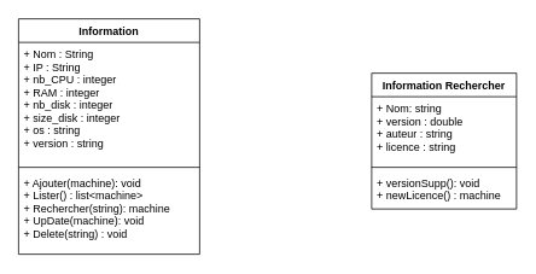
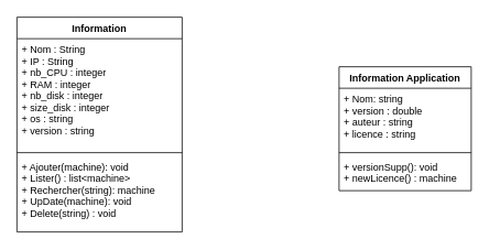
  <mxCell id="0" />
  <mxCell id="1" parent="0" />
  <mxCell id="2" value="Information" style="swimlane;fontStyle=1;align=center;verticalAlign=top;childLayout=stackLayout;horizontal=1;startSize=26;horizontalStack=0;resizeParent=1;resizeParentMax=0;resizeLast=0;collapsible=1;marginBottom=0;" vertex="1" parent="1"><mxGeometry x="20" y="20" width="200" height="260" as="geometry" /></mxCell>
  <mxCell id="3" value="+ Nom : String&#10;+ IP : String&#10;+ nb_CPU : integer&#10;+ RAM : integer&#10;+ nb_disk : integer&#10;+ size_disk : integer&#10;+ os : string&#10;+ version : string" style="text;strokeColor=none;fillColor=none;align=left;verticalAlign=top;spacingLeft=4;spacingRight=4;overflow=hidden;rotatable=0;points=[[0,0.5],[1,0.5]];portConstraint=eastwest;" vertex="1" parent="2"><mxGeometry y="26" width="200" height="134" as="geometry" /></mxCell>
  <mxCell id="4" value="" style="line;strokeWidth=1;fillColor=none;align=left;verticalAlign=middle;spacingTop=-1;spacingLeft=3;spacingRight=3;rotatable=0;labelPosition=right;points=[];portConstraint=eastwest;" vertex="1" parent="2"><mxGeometry y="160" width="200" height="8" as="geometry" /></mxCell>
  <mxCell id="5" value="+ Ajouter(machine): void&#10;+ Lister() : list&lt;machine&gt;&#10;+ Rechercher(string): machine&#10;+ UpDate(machine): void&#10;+ Delete(string) : void" style="text;strokeColor=none;fillColor=none;align=left;verticalAlign=top;spacingLeft=4;spacingRight=4;overflow=hidden;rotatable=0;points=[[0,0.5],[1,0.5]];portConstraint=eastwest;" vertex="1" parent="2"><mxGeometry y="168" width="200" height="92" as="geometry" /></mxCell>
- <mxCell id="6" value="Information Rechercher" style="swimlane;fontStyle=1;align=center;verticalAlign=top;childLayout=stackLayout;horizontal=1;startSize=26;horizontalStack=0;resizeParent=1;resizeParentMax=0;resizeLast=0;collapsible=1;marginBottom=0;" vertex="1" parent="1"><mxGeometry x="410" y="80" width="160" height="150" as="geometry" /></mxCell>
+ <mxCell id="6" value="Information Application" style="swimlane;fontStyle=1;align=center;verticalAlign=top;childLayout=stackLayout;horizontal=1;startSize=26;horizontalStack=0;resizeParent=1;resizeParentMax=0;resizeLast=0;collapsible=1;marginBottom=0;" vertex="1" parent="1"><mxGeometry x="410" y="80" width="160" height="150" as="geometry" /></mxCell>
  <mxCell id="7" value="+ Nom: string&#10;+ version : double&#10;+ auteur : string&#10;+ licence : string" style="text;strokeColor=none;fillColor=none;align=left;verticalAlign=top;spacingLeft=4;spacingRight=4;overflow=hidden;rotatable=0;points=[[0,0.5],[1,0.5]];portConstraint=eastwest;" vertex="1" parent="6"><mxGeometry y="26" width="160" height="74" as="geometry" /></mxCell>
  <mxCell id="8" value="" style="line;strokeWidth=1;fillColor=none;align=left;verticalAlign=middle;spacingTop=-1;spacingLeft=3;spacingRight=3;rotatable=0;labelPosition=right;points=[];portConstraint=eastwest;" vertex="1" parent="6"><mxGeometry y="100" width="160" height="8" as="geometry" /></mxCell>
  <mxCell id="9" value="+ versionSupp(): void&#10;+ newLicence() : machine" style="text;strokeColor=none;fillColor=none;align=left;verticalAlign=top;spacingLeft=4;spacingRight=4;overflow=hidden;rotatable=0;points=[[0,0.5],[1,0.5]];portConstraint=eastwest;" vertex="1" parent="6"><mxGeometry y="108" width="160" height="42" as="geometry" /></mxCell>
